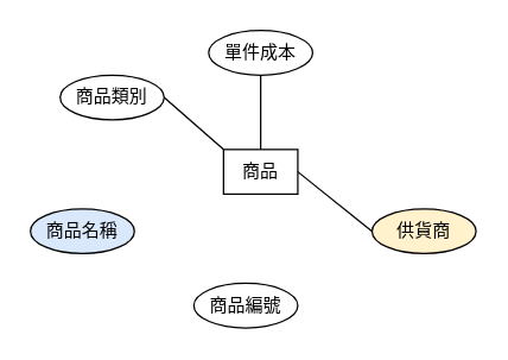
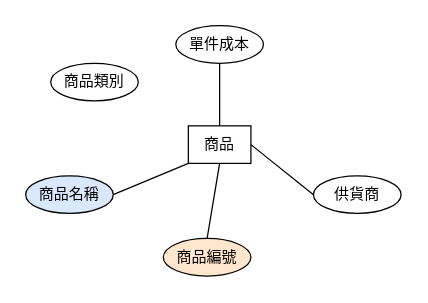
  <mxCell id="0" />
  <mxCell id="1" parent="0" />
  <mxCell id="2" value="商品" style="html=1;whiteSpace=wrap;" vertex="1" parent="1"><mxGeometry x="150" y="100" width="50" height="30" as="geometry" /></mxCell>
  <mxCell id="3" value="商品類別" style="ellipse;whiteSpace=wrap;html=1;" vertex="1" parent="1"><mxGeometry x="40" y="50" width="70" height="30" as="geometry" /></mxCell>
  <mxCell id="4" value="單件成本" style="ellipse;whiteSpace=wrap;html=1;" vertex="1" parent="1"><mxGeometry x="140" y="20" width="70" height="30" as="geometry" /></mxCell>
- <mxCell id="5" value="供貨商" style="ellipse;whiteSpace=wrap;html=1;fillColor=#fff2cc;" vertex="1" parent="1"><mxGeometry x="250" y="140" width="70" height="30" as="geometry" /></mxCell>
- <mxCell id="6" value="商品編號" style="ellipse;whiteSpace=wrap;html=1;" vertex="1" parent="1"><mxGeometry x="130" y="190" width="70" height="30" as="geometry" /></mxCell>
+ <mxCell id="5" value="供貨商" style="ellipse;whiteSpace=wrap;html=1;" vertex="1" parent="1"><mxGeometry x="250" y="140" width="70" height="30" as="geometry" /></mxCell>
+ <mxCell id="6" value="商品編號" style="ellipse;whiteSpace=wrap;html=1;fillColor=#ffe6cc;" vertex="1" parent="1"><mxGeometry x="130" y="190" width="70" height="30" as="geometry" /></mxCell>
  <mxCell id="7" value="商品名稱" style="ellipse;whiteSpace=wrap;html=1;fillColor=#dae8fc;" vertex="1" parent="1"><mxGeometry x="20" y="140" width="70" height="30" as="geometry" /></mxCell>
  <mxCell id="8" value="" style="endArrow=none;html=1;rounded=0;exitX=0.5;exitY=0;exitDx=0;exitDy=0;entryX=0.5;entryY=1;entryDx=0;entryDy=0;" edge="1" parent="1" source="2" target="4"><mxGeometry relative="1" as="geometry"><mxPoint x="90" y="50" as="sourcePoint" /><mxPoint x="250" y="50" as="targetPoint" /></mxGeometry></mxCell>
  <mxCell id="9" value="" style="endArrow=none;html=1;rounded=0;exitX=1;exitY=0.5;exitDx=0;exitDy=0;entryX=0;entryY=0.5;entryDx=0;entryDy=0;" edge="1" parent="1" source="2" target="5"><mxGeometry relative="1" as="geometry"><mxPoint x="90" y="50" as="sourcePoint" /><mxPoint x="220" y="80" as="targetPoint" /></mxGeometry></mxCell>
- <mxCell id="12" value="" style="endArrow=none;html=1;rounded=0;exitX=0;exitY=0;exitDx=0;exitDy=0;entryX=1;entryY=0.5;entryDx=0;entryDy=0;" edge="1" parent="1" source="2" target="3"><mxGeometry relative="1" as="geometry"><mxPoint x="160" y="125" as="sourcePoint" /><mxPoint x="90" y="125" as="targetPoint" /></mxGeometry></mxCell>
+ <mxCell id="10" value="" style="endArrow=none;html=1;rounded=0;exitX=0.5;exitY=1;exitDx=0;exitDy=0;entryX=0.5;entryY=0;entryDx=0;entryDy=0;" edge="1" parent="1" source="2" target="6"><mxGeometry relative="1" as="geometry"><mxPoint x="185" y="140" as="sourcePoint" /><mxPoint x="190" y="200" as="targetPoint" /></mxGeometry></mxCell>
+ <mxCell id="11" value="" style="endArrow=none;html=1;rounded=0;exitX=0;exitY=1;exitDx=0;exitDy=0;entryX=1;entryY=0.5;entryDx=0;entryDy=0;" edge="1" parent="1" source="2" target="7"><mxGeometry relative="1" as="geometry"><mxPoint x="160" y="140" as="sourcePoint" /><mxPoint x="125" y="174" as="targetPoint" /></mxGeometry></mxCell>
